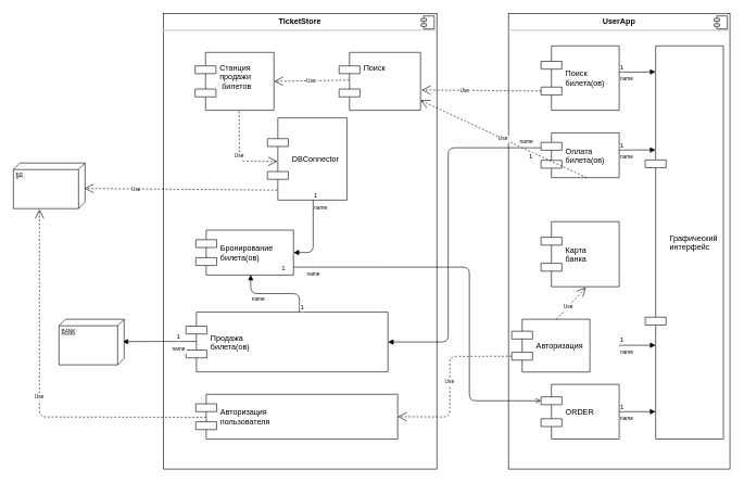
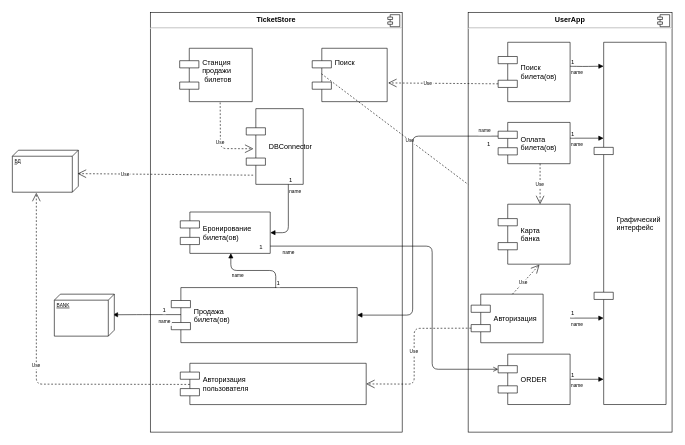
  <mxCell id="0" />
  <mxCell id="1" parent="0" />
  <mxCell id="2" value="&lt;p style=&quot;margin: 0px ; margin-top: 6px ; text-align: center&quot;&gt;&lt;b&gt;TicketStore&lt;/b&gt;&lt;br&gt;&lt;/p&gt;&lt;hr&gt;&lt;p style=&quot;margin: 0px ; margin-left: 8px&quot;&gt;&lt;br&gt;&lt;/p&gt;" style="align=left;overflow=fill;html=1;" vertex="1" parent="1"><mxGeometry x="250" y="20" width="420" height="700" as="geometry" /></mxCell>
  <mxCell id="3" value="" style="shape=component;jettyWidth=8;jettyHeight=4;" vertex="1" parent="2"><mxGeometry x="1" width="20" height="20" relative="1" as="geometry"><mxPoint x="-24" y="4" as="offset" /></mxGeometry></mxCell>
  <mxCell id="4" value="Станция&#10;продажи&#10; билетов&#10;" style="shape=component;align=left;spacingLeft=36;fontSize=12;" vertex="1" parent="2"><mxGeometry x="49" y="60" width="121" height="89" as="geometry" /></mxCell>
  <mxCell id="5" value="Поиск&#10;&#10; &#10;" style="shape=component;align=left;spacingLeft=36;fontSize=12;" vertex="1" parent="2"><mxGeometry x="270" y="60" width="125" height="89" as="geometry" /></mxCell>
- <mxCell id="6" value="DBConnector" style="shape=component;align=left;spacingLeft=36;fontSize=12;" vertex="1" parent="2"><mxGeometry x="160" y="160.656" width="122" height="126.23" as="geometry" /></mxCell>
+ <mxCell id="6" value="DBConnector" style="shape=component;align=left;spacingLeft=36;fontSize=12;" vertex="1" parent="2"><mxGeometry x="160" y="160.656" width="95" height="126.23" as="geometry" /></mxCell>
  <mxCell id="7" value="Бронирование&#10;билета(ов)" style="shape=component;align=left;spacingLeft=36;fontSize=12;" vertex="1" parent="2"><mxGeometry x="50" y="333" width="150" height="69" as="geometry" /></mxCell>
  <mxCell id="8" value="Продажа &#10;билета(ов)" style="shape=component;align=left;spacingLeft=36;fontSize=12;" vertex="1" parent="2"><mxGeometry x="35" y="459.016" width="310" height="91.803" as="geometry" /></mxCell>
  <mxCell id="9" value="Авторизация&#10;пользователя" style="shape=component;align=left;spacingLeft=36;fontSize=12;" vertex="1" parent="2"><mxGeometry x="50" y="585.246" width="310" height="68.852" as="geometry" /></mxCell>
- <mxCell id="10" value="Use" style="endArrow=open;endSize=12;dashed=1;fontSize=8;exitX=0.123;exitY=0.478;exitDx=0;exitDy=0;exitPerimeter=0;entryX=1;entryY=0.5;entryDx=0;entryDy=0;" edge="1" parent="2" source="5" target="4"><mxGeometry width="160" relative="1" as="geometry"><mxPoint x="220" y="309.836" as="sourcePoint" /><mxPoint x="380" y="309.836" as="targetPoint" /></mxGeometry></mxCell>
+ <mxCell id="10" value="Use" style="endArrow=open;endSize=12;dashed=1;fontSize=8;exitX=0.123;exitY=0.478;exitDx=0;exitDy=0;exitPerimeter=0;" edge="1" parent="2" source="5" target="22"><mxGeometry width="160" relative="1" as="geometry"><mxPoint x="220" y="309.836" as="sourcePoint" /><mxPoint x="380" y="309.836" as="targetPoint" /></mxGeometry></mxCell>
  <mxCell id="11" value="Use" style="endArrow=open;endSize=12;dashed=1;fontSize=8;exitX=0.558;exitY=1.016;exitDx=0;exitDy=0;exitPerimeter=0;entryX=0.125;entryY=0.53;entryDx=0;entryDy=0;entryPerimeter=0;" edge="1" parent="2" source="4" target="6"><mxGeometry width="160" relative="1" as="geometry"><mxPoint x="180" y="401.639" as="sourcePoint" /><mxPoint x="340" y="401.639" as="targetPoint" /><Array as="points"><mxPoint x="117" y="227.213" /></Array></mxGeometry></mxCell>
  <mxCell id="12" value="name" style="endArrow=block;endFill=1;edgeStyle=orthogonalEdgeStyle;align=left;verticalAlign=top;fontSize=8;entryX=1;entryY=0.5;entryDx=0;entryDy=0;exitX=0.548;exitY=0.41;exitDx=0;exitDy=0;exitPerimeter=0;" edge="1" parent="2" source="2" target="7"><mxGeometry x="-1" relative="1" as="geometry"><mxPoint x="220" y="436.066" as="sourcePoint" /><mxPoint x="380" y="436.066" as="targetPoint" /><Array as="points"><mxPoint x="230" y="367.213" /></Array></mxGeometry></mxCell>
  <mxCell id="13" value="1" style="resizable=0;html=1;align=left;verticalAlign=bottom;labelBackgroundColor=#ffffff;fontSize=10;" connectable="0" vertex="1" parent="12"><mxGeometry x="-1" relative="1" as="geometry" /></mxCell>
  <mxCell id="14" value="name" style="endArrow=block;endFill=1;edgeStyle=orthogonalEdgeStyle;align=left;verticalAlign=top;fontSize=8;entryX=0.562;entryY=0.995;entryDx=0;entryDy=0;entryPerimeter=0;exitX=0.562;exitY=0.008;exitDx=0;exitDy=0;exitPerimeter=0;" edge="1" parent="2" source="8" target="7"><mxGeometry x="0.601" relative="1" as="geometry"><mxPoint x="40" y="436.066" as="sourcePoint" /><mxPoint x="200" y="436.066" as="targetPoint" /><mxPoint as="offset" /></mxGeometry></mxCell>
  <mxCell id="15" value="1" style="resizable=0;html=1;align=left;verticalAlign=bottom;labelBackgroundColor=#ffffff;fontSize=10;" connectable="0" vertex="1" parent="14"><mxGeometry x="-1" relative="1" as="geometry" /></mxCell>
  <mxCell id="16" value="name" style="endArrow=block;endFill=1;edgeStyle=orthogonalEdgeStyle;align=left;verticalAlign=top;fontSize=8;exitX=0.052;exitY=0.491;exitDx=0;exitDy=0;exitPerimeter=0;" edge="1" parent="2" source="8"><mxGeometry x="-0.32" relative="1" as="geometry"><mxPoint x="62.5" y="504.344" as="sourcePoint" /><mxPoint x="-62.5" y="504.344" as="targetPoint" /><mxPoint as="offset" /></mxGeometry></mxCell>
  <mxCell id="17" value="1" style="resizable=0;html=1;align=left;verticalAlign=bottom;labelBackgroundColor=#ffffff;fontSize=10;" connectable="0" vertex="1" parent="16"><mxGeometry x="-1" relative="1" as="geometry"><mxPoint x="-32.5" y="0.5" as="offset" /></mxGeometry></mxCell>
  <mxCell id="18" value="&lt;p style=&quot;margin: 0px ; margin-top: 6px ; text-align: center&quot;&gt;&lt;b&gt;UserApp&lt;/b&gt;&lt;br&gt;&lt;/p&gt;&lt;hr&gt;&lt;p style=&quot;margin: 0px ; margin-left: 8px&quot;&gt;&lt;span style=&quot;font-family: &amp;#34;helvetica&amp;#34; , &amp;#34;arial&amp;#34; , sans-serif ; font-size: 0px&quot;&gt;%3CmxGraphModel%3E%3Croot%3E%3CmxCell%20id%3D%220%22%2F%3E%3CmxCell%20id%3D%221%22%20parent%3D%220%22%2F%3E%3CmxCell%20id%3D%222%22%20value%3D%22%D0%9F%D0%BE%D0%B8%D1%81%D0%BA%26%2310%3B%26%2310%3B%C2%A0%26%2310%3B%22%20style%3D%22shape%3Dcomponent%3Balign%3Dleft%3BspacingLeft%3D36%3BfontSize%3D8%3B%22%20vertex%3D%221%22%20parent%3D%221%22%3E%3CmxGeometry%20x%3D%22460%22%20y%3D%22170%22%20width%3D%22120%22%20height%3D%2260%22%20as%3D%22geometry%22%2F%3E%3C%2FmxCell%3E%3C%2Froot%3E%3C%2FmxGraphModel%3E&lt;/span&gt;&lt;br&gt;&lt;/p&gt;" style="align=left;overflow=fill;html=1;" vertex="1" parent="1"><mxGeometry x="780" y="20" width="340" height="700" as="geometry" /></mxCell>
  <mxCell id="19" value="" style="shape=component;jettyWidth=8;jettyHeight=4;" vertex="1" parent="18"><mxGeometry x="1" width="20" height="20" relative="1" as="geometry"><mxPoint x="-24" y="4" as="offset" /></mxGeometry></mxCell>
  <mxCell id="20" value="Поиск&#10;билета(ов)" style="shape=component;align=left;spacingLeft=36;fontSize=12;" vertex="1" parent="18"><mxGeometry x="50" y="50" width="120" height="99" as="geometry" /></mxCell>
  <mxCell id="21" value="Оплата&#10;билета(ов)" style="shape=component;align=left;spacingLeft=36;fontSize=12;" vertex="1" parent="18"><mxGeometry x="50" y="183.607" width="120" height="68.852" as="geometry" /></mxCell>
  <mxCell id="22" value="Карта&#10;банка" style="shape=component;align=left;spacingLeft=36;fontSize=12;" vertex="1" parent="18"><mxGeometry x="50" y="320" width="120" height="100" as="geometry" /></mxCell>
  <mxCell id="23" value="Авторизация" style="shape=component;align=left;spacingLeft=36;fontSize=12;" vertex="1" parent="18"><mxGeometry x="5" y="470" width="120" height="81" as="geometry" /></mxCell>
  <mxCell id="24" value="ORDER" style="shape=component;align=left;spacingLeft=36;fontSize=12;" vertex="1" parent="18"><mxGeometry x="50" y="570" width="120" height="84" as="geometry" /></mxCell>
  <mxCell id="25" value="Графический&#10;интерфейс" style="shape=component;align=left;spacingLeft=36;fontSize=12;" vertex="1" parent="18"><mxGeometry x="210" y="50" width="120" height="604" as="geometry" /></mxCell>
- <mxCell id="26" value="Use" style="endArrow=open;endSize=12;dashed=1;fontSize=8;exitX=0.583;exitY=1;exitDx=0;exitDy=0;exitPerimeter=0;" edge="1" parent="18" source="21" target="5"><mxGeometry width="160" relative="1" as="geometry"><mxPoint x="90" y="298.361" as="sourcePoint" /><mxPoint x="250" y="298.361" as="targetPoint" /></mxGeometry></mxCell>
+ <mxCell id="26" value="Use" style="endArrow=open;endSize=12;dashed=1;fontSize=8;exitX=0.583;exitY=1;exitDx=0;exitDy=0;exitPerimeter=0;entryX=0.583;entryY=0;entryDx=0;entryDy=0;entryPerimeter=0;" edge="1" parent="18" source="21" target="22"><mxGeometry width="160" relative="1" as="geometry"><mxPoint x="90" y="298.361" as="sourcePoint" /><mxPoint x="250" y="298.361" as="targetPoint" /></mxGeometry></mxCell>
  <mxCell id="27" value="Use" style="endArrow=open;endSize=12;dashed=1;fontSize=8;entryX=0.574;entryY=1.009;entryDx=0;entryDy=0;entryPerimeter=0;exitX=0.574;exitY=0;exitDx=0;exitDy=0;exitPerimeter=0;" edge="1" parent="18" source="23" target="22"><mxGeometry x="-0.185" width="160" relative="1" as="geometry"><mxPoint x="50" y="447.541" as="sourcePoint" /><mxPoint x="210" y="447.541" as="targetPoint" /><mxPoint as="offset" /></mxGeometry></mxCell>
  <mxCell id="28" value="name" style="endArrow=block;endFill=1;edgeStyle=orthogonalEdgeStyle;align=left;verticalAlign=top;fontSize=8;entryX=0.132;entryY=0.066;entryDx=0;entryDy=0;entryPerimeter=0;" edge="1" parent="18" target="25"><mxGeometry x="-1" relative="1" as="geometry"><mxPoint x="170" y="89.907" as="sourcePoint" /><mxPoint x="220" y="90" as="targetPoint" /><Array as="points" /></mxGeometry></mxCell>
  <mxCell id="29" value="1" style="resizable=0;html=1;align=left;verticalAlign=bottom;labelBackgroundColor=#ffffff;fontSize=10;" connectable="0" vertex="1" parent="28"><mxGeometry x="-1" relative="1" as="geometry" /></mxCell>
  <mxCell id="30" value="name" style="endArrow=block;endFill=1;edgeStyle=orthogonalEdgeStyle;align=left;verticalAlign=top;fontSize=8;entryX=0.132;entryY=0.066;entryDx=0;entryDy=0;entryPerimeter=0;" edge="1" parent="18"><mxGeometry x="-1" relative="1" as="geometry"><mxPoint x="170" y="209.907" as="sourcePoint" /><mxPoint x="225.814" y="209.907" as="targetPoint" /><Array as="points" /></mxGeometry></mxCell>
  <mxCell id="31" value="1" style="resizable=0;html=1;align=left;verticalAlign=bottom;labelBackgroundColor=#ffffff;fontSize=10;" connectable="0" vertex="1" parent="30"><mxGeometry x="-1" relative="1" as="geometry" /></mxCell>
  <mxCell id="32" value="name" style="endArrow=block;endFill=1;edgeStyle=orthogonalEdgeStyle;align=left;verticalAlign=top;fontSize=8;entryX=0.132;entryY=0.066;entryDx=0;entryDy=0;entryPerimeter=0;" edge="1" parent="18"><mxGeometry x="-1" relative="1" as="geometry"><mxPoint x="170" y="509.907" as="sourcePoint" /><mxPoint x="225.814" y="509.907" as="targetPoint" /><Array as="points" /></mxGeometry></mxCell>
  <mxCell id="33" value="1" style="resizable=0;html=1;align=left;verticalAlign=bottom;labelBackgroundColor=#ffffff;fontSize=10;" connectable="0" vertex="1" parent="32"><mxGeometry x="-1" relative="1" as="geometry" /></mxCell>
  <mxCell id="34" value="name" style="endArrow=block;endFill=1;edgeStyle=orthogonalEdgeStyle;align=left;verticalAlign=top;fontSize=8;entryX=0.132;entryY=0.066;entryDx=0;entryDy=0;entryPerimeter=0;" edge="1" parent="18"><mxGeometry x="-1" relative="1" as="geometry"><mxPoint x="170" y="611.907" as="sourcePoint" /><mxPoint x="225.814" y="611.907" as="targetPoint" /><Array as="points" /></mxGeometry></mxCell>
  <mxCell id="35" value="1" style="resizable=0;html=1;align=left;verticalAlign=bottom;labelBackgroundColor=#ffffff;fontSize=10;" connectable="0" vertex="1" parent="34"><mxGeometry x="-1" relative="1" as="geometry" /></mxCell>
  <mxCell id="36" value="Use" style="endArrow=open;endSize=12;dashed=1;fontSize=8;entryX=1.013;entryY=0.649;entryDx=0;entryDy=0;exitX=0;exitY=0.7;exitDx=0;exitDy=0;entryPerimeter=0;" edge="1" parent="1" source="20" target="5"><mxGeometry x="0.273" width="160" relative="1" as="geometry"><mxPoint x="840" y="160" as="sourcePoint" /><mxPoint x="1000" y="160" as="targetPoint" /><Array as="points"><mxPoint x="800" y="139" /></Array><mxPoint as="offset" /></mxGeometry></mxCell>
  <mxCell id="37" value="BANK" style="verticalAlign=top;align=left;spacingTop=8;spacingLeft=2;spacingRight=12;shape=cube;size=10;direction=south;fontStyle=4;html=1;fontSize=8;" vertex="1" parent="1"><mxGeometry x="90" y="490" width="100" height="70" as="geometry" /></mxCell>
  <mxCell id="38" value="БД" style="verticalAlign=top;align=left;spacingTop=8;spacingLeft=2;spacingRight=12;shape=cube;size=10;direction=south;fontStyle=4;html=1;fontSize=8;" vertex="1" parent="1"><mxGeometry x="20" y="250" width="110" height="70" as="geometry" /></mxCell>
  <mxCell id="39" value="Use" style="endArrow=open;endSize=12;dashed=1;fontSize=8;exitX=0.121;exitY=0.879;exitDx=0;exitDy=0;exitPerimeter=0;" edge="1" parent="1" source="6"><mxGeometry x="0.458" width="160" relative="1" as="geometry"><mxPoint x="70" y="380" as="sourcePoint" /><mxPoint x="129" y="289" as="targetPoint" /><Array as="points" /><mxPoint as="offset" /></mxGeometry></mxCell>
  <mxCell id="40" value="Use" style="endArrow=open;endSize=12;dashed=1;fontSize=8;exitX=0.051;exitY=0.512;exitDx=0;exitDy=0;exitPerimeter=0;" edge="1" parent="1" source="9"><mxGeometry width="160" relative="1" as="geometry"><mxPoint x="310" y="601" as="sourcePoint" /><mxPoint x="60" y="321" as="targetPoint" /><Array as="points"><mxPoint x="60" y="640" /></Array></mxGeometry></mxCell>
  <mxCell id="41" value="name" style="endArrow=open;endFill=1;edgeStyle=orthogonalEdgeStyle;align=left;verticalAlign=top;fontSize=8;exitX=1;exitY=0.824;exitDx=0;exitDy=0;exitPerimeter=0;entryX=0;entryY=0.3;entryDx=0;entryDy=0;" edge="1" parent="1" source="7" target="24"><mxGeometry x="-0.935" relative="1" as="geometry"><mxPoint x="430" y="400" as="sourcePoint" /><mxPoint x="590" y="400" as="targetPoint" /><Array as="points"><mxPoint x="720" y="410" /><mxPoint x="720" y="615" /></Array><mxPoint as="offset" /></mxGeometry></mxCell>
  <mxCell id="42" value="1" style="resizable=0;html=1;align=left;verticalAlign=bottom;labelBackgroundColor=#ffffff;fontSize=10;" connectable="0" vertex="1" parent="41"><mxGeometry x="-1" relative="1" as="geometry"><mxPoint x="-20" y="10.5" as="offset" /></mxGeometry></mxCell>
  <mxCell id="43" value="Use" style="endArrow=open;endSize=12;dashed=1;fontSize=8;exitX=0;exitY=0.7;exitDx=0;exitDy=0;entryX=1;entryY=0.5;entryDx=0;entryDy=0;" edge="1" parent="1" source="23" target="9"><mxGeometry width="160" relative="1" as="geometry"><mxPoint x="530" y="690" as="sourcePoint" /><mxPoint x="690" y="690" as="targetPoint" /><Array as="points"><mxPoint x="690" y="547" /><mxPoint x="690" y="640" /></Array></mxGeometry></mxCell>
  <mxCell id="44" value="name" style="endArrow=block;endFill=1;edgeStyle=orthogonalEdgeStyle;align=left;verticalAlign=top;fontSize=8;entryX=1;entryY=0.5;entryDx=0;entryDy=0;exitX=0.147;exitY=0.295;exitDx=0;exitDy=0;exitPerimeter=0;" edge="1" parent="1" source="18" target="8"><mxGeometry x="-0.872" y="-20" relative="1" as="geometry"><mxPoint x="550" y="690" as="sourcePoint" /><mxPoint x="710" y="690" as="targetPoint" /><mxPoint as="offset" /></mxGeometry></mxCell>
  <mxCell id="45" value="1" style="resizable=0;html=1;align=left;verticalAlign=bottom;labelBackgroundColor=#ffffff;fontSize=10;" connectable="0" vertex="1" parent="44"><mxGeometry x="-1" relative="1" as="geometry"><mxPoint x="-20" y="20" as="offset" /></mxGeometry></mxCell>
